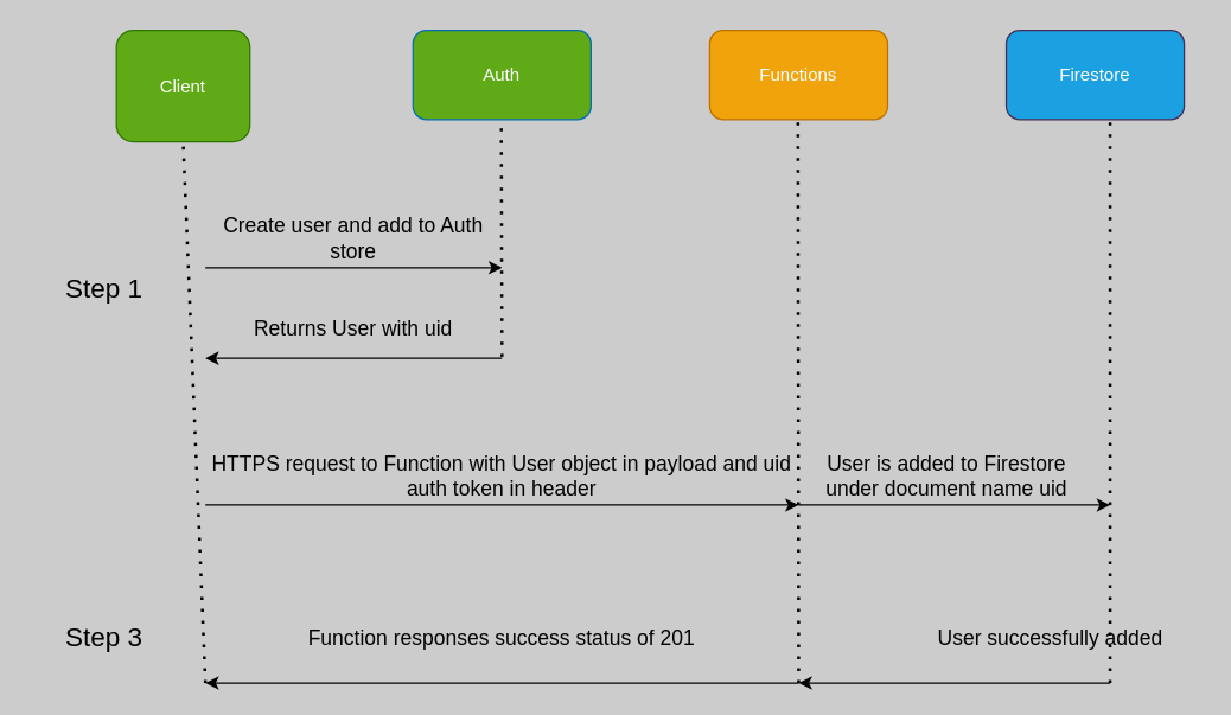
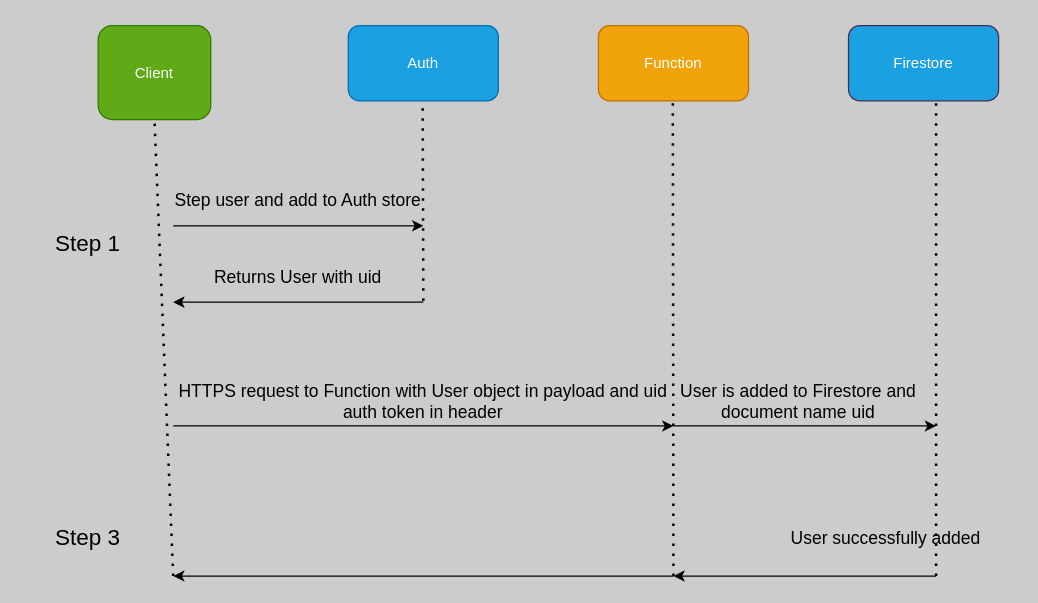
  <mxCell id="0" />
  <mxCell id="1" parent="0" />
  <mxCell id="2" value="Client" style="rounded=1;whiteSpace=wrap;html=1;fillColor=#60a917;strokeColor=#2D7600;fontColor=#ffffff;" vertex="1" parent="1"><mxGeometry x="78" y="20" width="90" height="75" as="geometry" /></mxCell>
- <mxCell id="3" value="Auth" style="rounded=1;whiteSpace=wrap;html=1;fillColor=#60a917;strokeColor=#006EAF;fontColor=#ffffff;" vertex="1" parent="1"><mxGeometry x="278" y="20" width="120" height="60" as="geometry" /></mxCell>
- <mxCell id="4" value="Functions" style="rounded=1;whiteSpace=wrap;html=1;fillColor=#f0a30a;strokeColor=#BD7000;fontColor=#FFFFFF;" vertex="1" parent="1"><mxGeometry x="478" y="20" width="120" height="60" as="geometry" /></mxCell>
+ <mxCell id="3" value="Auth" style="rounded=1;whiteSpace=wrap;html=1;fillColor=#1ba1e2;strokeColor=#006EAF;fontColor=#ffffff;" vertex="1" parent="1"><mxGeometry x="278" y="20" width="120" height="60" as="geometry" /></mxCell>
+ <mxCell id="4" value="Function" style="rounded=1;whiteSpace=wrap;html=1;fillColor=#f0a30a;strokeColor=#BD7000;fontColor=#FFFFFF;" vertex="1" parent="1"><mxGeometry x="478" y="20" width="120" height="60" as="geometry" /></mxCell>
  <mxCell id="5" value="Firestore" style="rounded=1;whiteSpace=wrap;html=1;fillColor=#1ba1e2;strokeColor=#432D57;fontColor=#ffffff;" vertex="1" parent="1"><mxGeometry x="678" y="20" width="120" height="60" as="geometry" /></mxCell>
  <mxCell id="6" value="" style="endArrow=none;dashed=1;html=1;dashPattern=1 3;strokeWidth=2;entryX=0.5;entryY=1;entryDx=0;entryDy=0;" edge="1" parent="1" target="2"><mxGeometry width="50" height="50" relative="1" as="geometry"><mxPoint x="138" y="460" as="sourcePoint" /><mxPoint x="478" y="240" as="targetPoint" /></mxGeometry></mxCell>
  <mxCell id="7" value="" style="endArrow=none;dashed=1;html=1;dashPattern=1 3;strokeWidth=2;entryX=0.5;entryY=1;entryDx=0;entryDy=0;" edge="1" parent="1"><mxGeometry width="50" height="50" relative="1" as="geometry"><mxPoint x="748" y="460" as="sourcePoint" /><mxPoint x="748" y="80" as="targetPoint" /></mxGeometry></mxCell>
  <mxCell id="8" value="" style="endArrow=none;dashed=1;html=1;dashPattern=1 3;strokeWidth=2;entryX=0.5;entryY=1;entryDx=0;entryDy=0;" edge="1" parent="1"><mxGeometry width="50" height="50" relative="1" as="geometry"><mxPoint x="538" y="460" as="sourcePoint" /><mxPoint x="537.5" y="80" as="targetPoint" /></mxGeometry></mxCell>
  <mxCell id="9" value="" style="endArrow=none;dashed=1;html=1;dashPattern=1 3;strokeWidth=2;entryX=0.5;entryY=1;entryDx=0;entryDy=0;" edge="1" parent="1"><mxGeometry width="50" height="50" relative="1" as="geometry"><mxPoint x="338" y="240" as="sourcePoint" /><mxPoint x="337.5" y="80" as="targetPoint" /></mxGeometry></mxCell>
  <mxCell id="10" value="" style="endArrow=classic;html=1;" edge="1" parent="1"><mxGeometry width="50" height="50" relative="1" as="geometry"><mxPoint x="138" y="180" as="sourcePoint" /><mxPoint x="338" y="180" as="targetPoint" /></mxGeometry></mxCell>
- <mxCell id="11" value="Create user and add to Auth store" style="text;html=1;strokeColor=none;fillColor=none;align=center;verticalAlign=middle;whiteSpace=wrap;rounded=0;fontColor=#000000;fontSize=14;" vertex="1" parent="1"><mxGeometry x="138" y="150" width="200" height="20" as="geometry" /></mxCell>
+ <mxCell id="11" value="Step user and add to Auth store" style="text;html=1;strokeColor=none;fillColor=none;align=center;verticalAlign=middle;whiteSpace=wrap;rounded=0;fontColor=#000000;fontSize=14;" vertex="1" parent="1"><mxGeometry x="138" y="150" width="200" height="20" as="geometry" /></mxCell>
  <mxCell id="12" value="" style="endArrow=classic;html=1;" edge="1" parent="1"><mxGeometry width="50" height="50" relative="1" as="geometry"><mxPoint x="338" y="241" as="sourcePoint" /><mxPoint x="138" y="241" as="targetPoint" /></mxGeometry></mxCell>
  <mxCell id="13" value="Returns User with uid" style="text;html=1;strokeColor=none;fillColor=none;align=center;verticalAlign=middle;whiteSpace=wrap;rounded=0;fontColor=#000000;fontSize=14;" vertex="1" parent="1"><mxGeometry x="138" y="211" width="200" height="20" as="geometry" /></mxCell>
  <mxCell id="14" value="" style="endArrow=classic;html=1;" edge="1" parent="1"><mxGeometry width="50" height="50" relative="1" as="geometry"><mxPoint x="138" y="340" as="sourcePoint" /><mxPoint x="538" y="340" as="targetPoint" /></mxGeometry></mxCell>
  <mxCell id="15" value="HTTPS request to Function with User object in payload and uid auth token in header" style="text;html=1;strokeColor=none;fillColor=none;align=center;verticalAlign=middle;whiteSpace=wrap;rounded=0;fontColor=#000000;fontSize=14;" vertex="1" parent="1"><mxGeometry x="138" y="310" width="400" height="20" as="geometry" /></mxCell>
  <mxCell id="16" value="" style="endArrow=classic;html=1;" edge="1" parent="1"><mxGeometry width="50" height="50" relative="1" as="geometry"><mxPoint x="538" y="340" as="sourcePoint" /><mxPoint x="748" y="340" as="targetPoint" /></mxGeometry></mxCell>
- <mxCell id="17" value="User is added to Firestore under document name uid" style="text;html=1;strokeColor=none;fillColor=none;align=center;verticalAlign=middle;whiteSpace=wrap;rounded=0;fontColor=#000000;fontSize=14;" vertex="1" parent="1"><mxGeometry x="538" y="310" width="200" height="20" as="geometry" /></mxCell>
+ <mxCell id="17" value="User is added to Firestore and document name uid" style="text;html=1;strokeColor=none;fillColor=none;align=center;verticalAlign=middle;whiteSpace=wrap;rounded=0;fontColor=#000000;fontSize=14;" vertex="1" parent="1"><mxGeometry x="538" y="310" width="200" height="20" as="geometry" /></mxCell>
  <mxCell id="18" value="" style="endArrow=classic;html=1;" edge="1" parent="1"><mxGeometry width="50" height="50" relative="1" as="geometry"><mxPoint x="538" y="460" as="sourcePoint" /><mxPoint x="138" y="460" as="targetPoint" /></mxGeometry></mxCell>
  <mxCell id="19" value="" style="endArrow=classic;html=1;" edge="1" parent="1"><mxGeometry width="50" height="50" relative="1" as="geometry"><mxPoint x="748" y="460" as="sourcePoint" /><mxPoint x="538" y="460" as="targetPoint" /></mxGeometry></mxCell>
  <mxCell id="20" value="User successfully added" style="text;html=1;strokeColor=none;fillColor=none;align=center;verticalAlign=middle;whiteSpace=wrap;rounded=0;fontColor=#000000;fontSize=14;" vertex="1" parent="1"><mxGeometry x="608" y="420" width="200" height="20" as="geometry" /></mxCell>
- <mxCell id="21" value="Function responses success status of 201" style="text;html=1;strokeColor=none;fillColor=none;align=center;verticalAlign=middle;whiteSpace=wrap;rounded=0;fontColor=#000000;fontSize=14;" vertex="1" parent="1"><mxGeometry x="138" y="420" width="400" height="20" as="geometry" /></mxCell>
  <mxCell id="22" value="&lt;font style=&quot;font-size: 18px&quot;&gt;Step 1&lt;/font&gt;" style="text;html=1;strokeColor=none;fillColor=none;align=center;verticalAlign=middle;whiteSpace=wrap;rounded=0;fontColor=#000000;" vertex="1" parent="1"><mxGeometry x="20" y="170" width="100" height="50" as="geometry" /></mxCell>
  <mxCell id="23" value="&lt;font style=&quot;font-size: 18px&quot;&gt;Step 3&lt;/font&gt;" style="text;html=1;strokeColor=none;fillColor=none;align=center;verticalAlign=middle;whiteSpace=wrap;rounded=0;fontColor=#000000;" vertex="1" parent="1"><mxGeometry x="20" y="405" width="100" height="50" as="geometry" /></mxCell>
